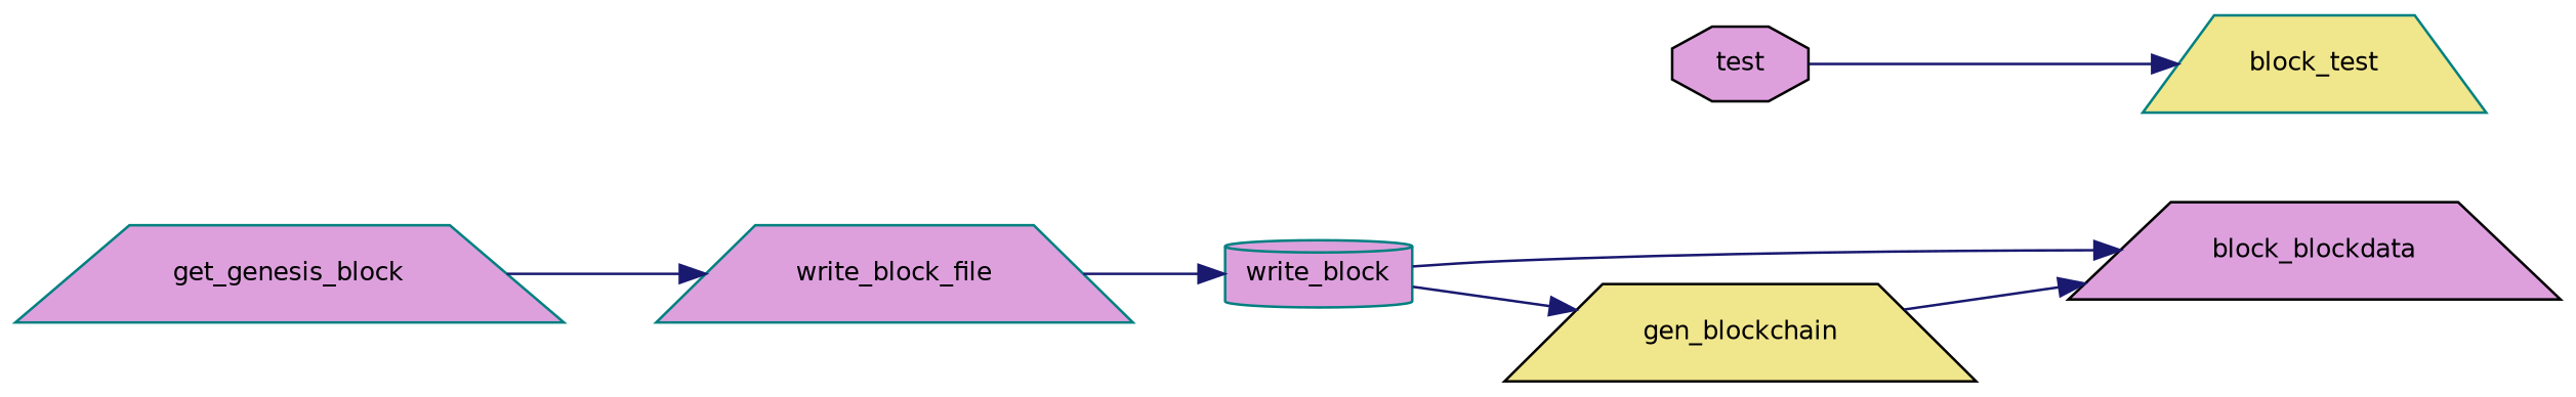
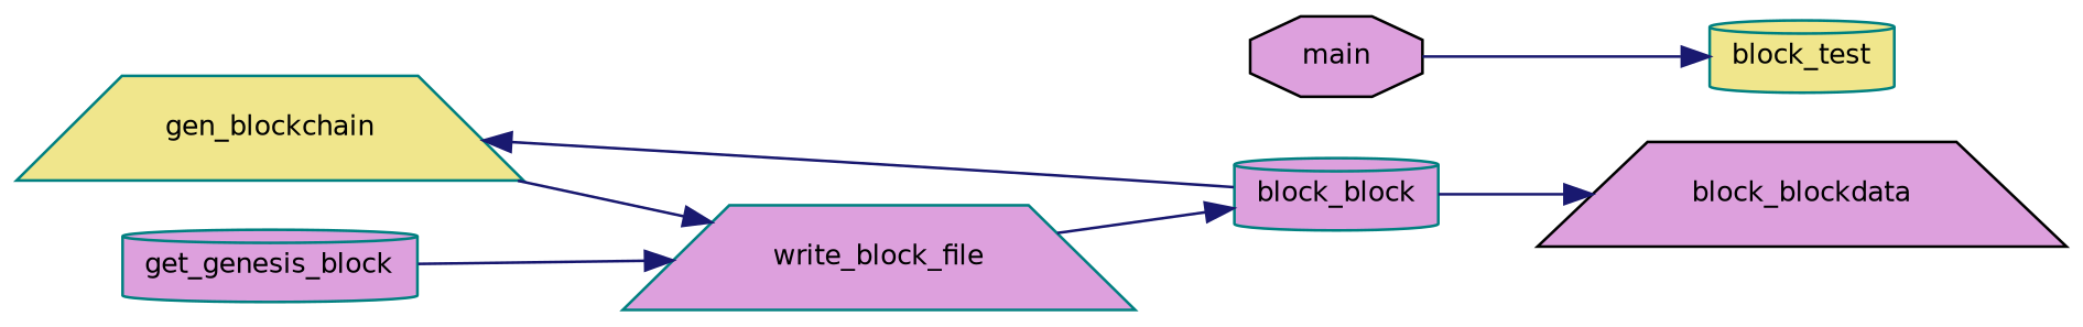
  digraph {
    rankdir=RL
    node [color=teal fillcolor=plum fontname=Helvetica fontsize=10 shape=trapezium style=filled]
    edge [color=midnightblue dir=back fontname=Helvetica fontsize=10 labelfontname=Helvetica labelfontsize=10 style=solid]
    n1 [color=black fontcolor=black height=0.2 label=block_blockdata width=0.4]
-   n2 [height=0.2 label=write_block shape=cylinder width=0.4]
+   n2 [height=0.2 label=block_block shape=cylinder width=0.4]
    n3 [height=0.2 label=write_block_file width=0.4]
-   n4 [color=black fillcolor=khaki height=0.2 label=gen_blockchain width=0.4]
-   n5 [height=0.2 label=get_genesis_block width=0.4]
-   n6 [fillcolor=khaki height=0.2 label=block_test width=0.4]
-   n7 [color=black height=0.2 label=test shape=octagon width=0.4]
+   n4 [fillcolor=khaki height=0.2 label=gen_blockchain width=0.4]
+   n5 [height=0.2 label=get_genesis_block shape=cylinder width=0.4]
+   n6 [fillcolor=khaki height=0.2 label=block_test shape=cylinder width=0.4]
+   n7 [color=black height=0.2 label=main shape=octagon width=0.4]
    n1 -> n2
    n2 -> n3
-   n1 -> n4
+   n3 -> n4
    n3 -> n5
    n4 -> n2
    n6 -> n7
  }
